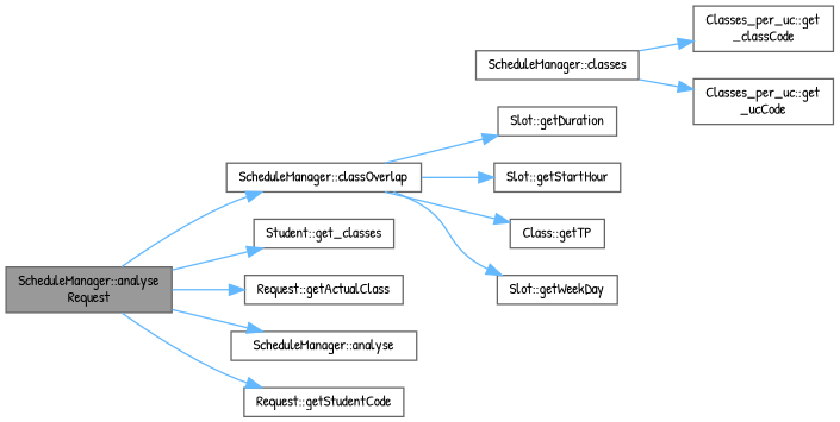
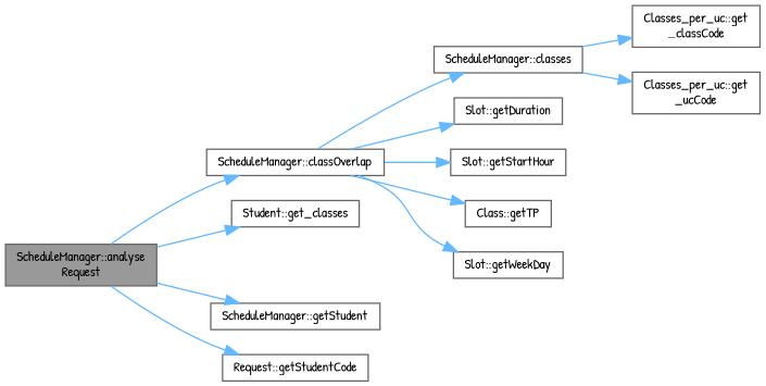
  digraph {
    fontname="Patrick Hand"
    rankdir=LR
    node [color=grey40 fillcolor=white fontname="Patrick Hand" fontsize=10 shape=box style=filled]
    edge [color=steelblue1 fontname="Patrick Hand" fontsize=10 labelfontname=Helvetica labelfontsize=10 style=solid]
    n1 [color=gray40 fillcolor=grey60 fontcolor=black height=0.2 label="ScheduleManager::analyse\lRequest" width=0.4]
    n2 [height=0.2 label="ScheduleManager::classOverlap" width=0.4]
    n3 [height=0.2 label="Student::get_classes" width=0.4]
-   n4 [height=0.2 label="Request::getActualClass" width=0.4]
-   n5 [height=0.2 label="ScheduleManager::analyse" width=0.4]
+   n5 [height=0.2 label="ScheduleManager::getStudent" width=0.4]
    n6 [height=0.2 label="Request::getStudentCode" width=0.4]
    n7 [height=0.2 label="ScheduleManager::classes" width=0.4]
    n8 [height=0.2 label="Slot::getDuration" width=0.4]
    n9 [height=0.2 label="Slot::getStartHour" width=0.4]
    n10 [height=0.2 label="Class::getTP" width=0.4]
    n11 [height=0.2 label="Slot::getWeekDay" width=0.4]
    n12 [height=0.2 label="Classes_per_uc::get\l_classCode" width=0.4]
    n13 [height=0.2 label="Classes_per_uc::get\l_ucCode" width=0.4]
    n1 -> n2
    n1 -> n3
-   n1 -> n4
    n1 -> n5
    n1 -> n6
+   n2 -> n7
    n2 -> n8
    n2 -> n9
    n2 -> n10
    n2 -> n11
    n7 -> n12
    n7 -> n13
  }
